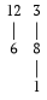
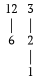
  digraph {
    fontname="PT Serif"
    nodesep=0.1
    node [color=blue fontname="PT Serif" fontsize=30 shape=plaintext]
    edge [dir=none fontname="PT Serif" style=bold]
    n1 [height=0.25 label=12 width=0.25]
    n2 [color=red height=0.25 label=6 width=0.25]
    n3 [color=red height=0.25 label=3 width=0.25]
-   n4 [color=purple height=0.25 label=8 width=0.25]
+   n4 [color=purple height=0.25 label=2 width=0.25]
    n5 [height=0.25 label=1 width=0.25]
    n1 -> n2
    n3 -> n4
    n4 -> n5
  }
